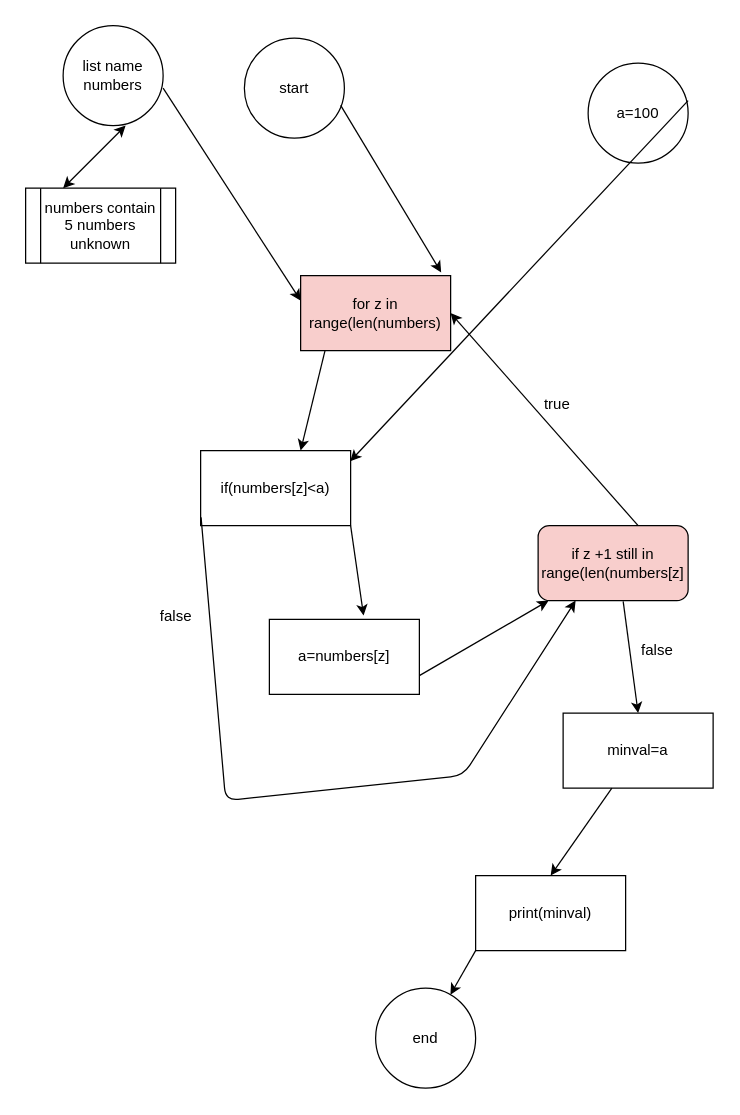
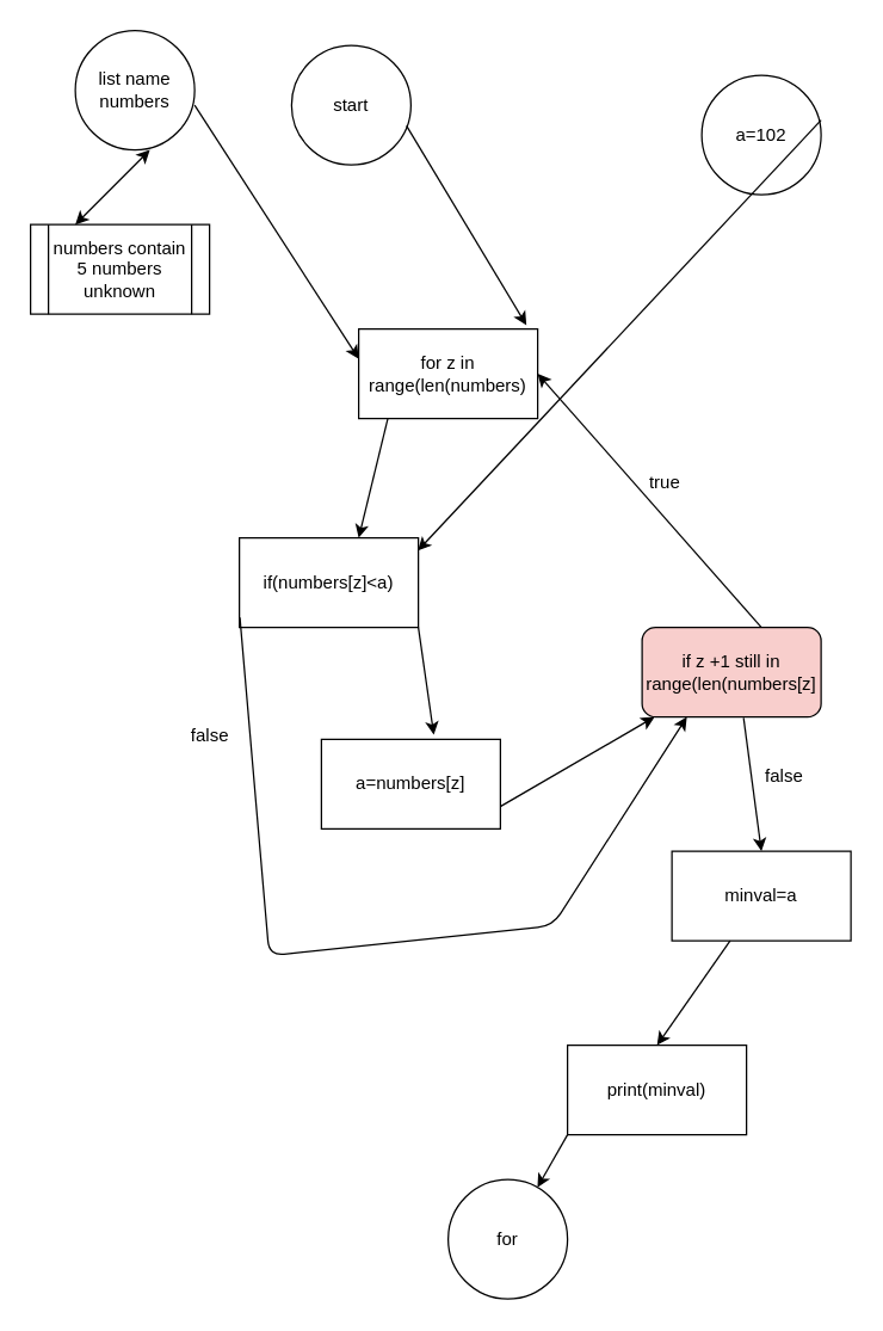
  <mxCell id="0" />
  <mxCell id="1" parent="0" />
  <mxCell id="2" value="start" style="ellipse;whiteSpace=wrap;html=1;aspect=fixed;" vertex="1" parent="1"><mxGeometry x="195" y="30" width="80" height="80" as="geometry" /></mxCell>
  <mxCell id="3" value="list name numbers" style="ellipse;whiteSpace=wrap;html=1;aspect=fixed;" vertex="1" parent="1"><mxGeometry x="50" y="20" width="80" height="80" as="geometry" /></mxCell>
  <mxCell id="4" value="numbers contain 5 numbers unknown" style="shape=process;whiteSpace=wrap;html=1;backgroundOutline=1;" vertex="1" parent="1"><mxGeometry x="20" y="150" width="120" height="60" as="geometry" /></mxCell>
  <mxCell id="5" value="" style="endArrow=classic;startArrow=classic;html=1;" edge="1" parent="1"><mxGeometry width="50" height="50" relative="1" as="geometry"><mxPoint x="50" y="150" as="sourcePoint" /><mxPoint x="100" y="100" as="targetPoint" /></mxGeometry></mxCell>
  <mxCell id="6" value="" style="endArrow=classic;html=1;" edge="1" parent="1"><mxGeometry width="50" height="50" relative="1" as="geometry"><mxPoint x="130" y="70" as="sourcePoint" /><mxPoint x="240" y="240" as="targetPoint" /></mxGeometry></mxCell>
  <mxCell id="7" value="" style="endArrow=classic;html=1;exitX=0.963;exitY=0.673;exitDx=0;exitDy=0;exitPerimeter=0;entryX=0.937;entryY=-0.043;entryDx=0;entryDy=0;entryPerimeter=0;" edge="1" parent="1" source="2" target="8"><mxGeometry width="50" height="50" relative="1" as="geometry"><mxPoint x="310" y="20" as="sourcePoint" /><mxPoint x="350" y="210" as="targetPoint" /></mxGeometry></mxCell>
- <mxCell id="8" value="for z in range(len(numbers)" style="rounded=0;whiteSpace=wrap;html=1;fillColor=#f8cecc;" vertex="1" parent="1"><mxGeometry x="240" y="220" width="120" height="60" as="geometry" /></mxCell>
- <mxCell id="9" value="a=100" style="ellipse;whiteSpace=wrap;html=1;aspect=fixed;" vertex="1" parent="1"><mxGeometry x="470" y="50" width="80" height="80" as="geometry" /></mxCell>
+ <mxCell id="8" value="for z in range(len(numbers)" style="rounded=0;whiteSpace=wrap;html=1;" vertex="1" parent="1"><mxGeometry x="240" y="220" width="120" height="60" as="geometry" /></mxCell>
+ <mxCell id="9" value="a=102" style="ellipse;whiteSpace=wrap;html=1;aspect=fixed;" vertex="1" parent="1"><mxGeometry x="470" y="50" width="80" height="80" as="geometry" /></mxCell>
  <mxCell id="10" value="" style="endArrow=classic;html=1;exitX=0.163;exitY=0.997;exitDx=0;exitDy=0;exitPerimeter=0;" edge="1" parent="1" source="8"><mxGeometry width="50" height="50" relative="1" as="geometry"><mxPoint x="230" y="360" as="sourcePoint" /><mxPoint x="240" y="360" as="targetPoint" /></mxGeometry></mxCell>
  <mxCell id="11" value="if(numbers[z]&amp;lt;a)" style="rounded=0;whiteSpace=wrap;html=1;" vertex="1" parent="1"><mxGeometry x="160" y="360" width="120" height="60" as="geometry" /></mxCell>
  <mxCell id="12" value="" style="endArrow=classic;html=1;entryX=0.997;entryY=0.143;entryDx=0;entryDy=0;entryPerimeter=0;" edge="1" parent="1" target="11"><mxGeometry width="50" height="50" relative="1" as="geometry"><mxPoint x="550" y="80" as="sourcePoint" /><mxPoint x="600" y="30" as="targetPoint" /></mxGeometry></mxCell>
  <mxCell id="13" value="a=numbers[z]" style="rounded=0;whiteSpace=wrap;html=1;" vertex="1" parent="1"><mxGeometry x="215" y="495" width="120" height="60" as="geometry" /></mxCell>
  <mxCell id="14" value="" style="endArrow=classic;html=1;entryX=0.628;entryY=-0.05;entryDx=0;entryDy=0;entryPerimeter=0;" edge="1" parent="1" target="13"><mxGeometry width="50" height="50" relative="1" as="geometry"><mxPoint x="280" y="420" as="sourcePoint" /><mxPoint x="330" y="370" as="targetPoint" /></mxGeometry></mxCell>
  <mxCell id="15" value="if z +1 still in range(len(numbers[z]" style="rounded=1;whiteSpace=wrap;html=1;fillColor=#f8cecc;" vertex="1" parent="1"><mxGeometry x="430" y="420" width="120" height="60" as="geometry" /></mxCell>
  <mxCell id="16" value="" style="endArrow=classic;html=1;exitX=1;exitY=0.75;exitDx=0;exitDy=0;" edge="1" parent="1" source="13" target="15"><mxGeometry width="50" height="50" relative="1" as="geometry"><mxPoint x="350" y="530" as="sourcePoint" /><mxPoint x="400" y="480" as="targetPoint" /></mxGeometry></mxCell>
  <mxCell id="17" value="" style="endArrow=classic;html=1;entryX=1;entryY=0.5;entryDx=0;entryDy=0;" edge="1" parent="1" target="8"><mxGeometry width="50" height="50" relative="1" as="geometry"><mxPoint x="510" y="420" as="sourcePoint" /><mxPoint x="560" y="370" as="targetPoint" /></mxGeometry></mxCell>
  <mxCell id="18" value="" style="endArrow=classic;html=1;exitX=0.567;exitY=1.01;exitDx=0;exitDy=0;exitPerimeter=0;" edge="1" parent="1" source="15"><mxGeometry width="50" height="50" relative="1" as="geometry"><mxPoint x="500" y="560" as="sourcePoint" /><mxPoint x="510" y="570" as="targetPoint" /></mxGeometry></mxCell>
  <mxCell id="19" value="minval=a" style="rounded=0;whiteSpace=wrap;html=1;" vertex="1" parent="1"><mxGeometry x="450" y="570" width="120" height="60" as="geometry" /></mxCell>
  <mxCell id="20" value="false" style="text;html=1;align=center;verticalAlign=middle;resizable=0;points=[];autosize=1;strokeColor=none;fillColor=none;" vertex="1" parent="1"><mxGeometry x="500" y="505" width="50" height="30" as="geometry" /></mxCell>
  <mxCell id="21" value="true" style="text;html=1;align=center;verticalAlign=middle;resizable=0;points=[];autosize=1;strokeColor=none;fillColor=none;" vertex="1" parent="1"><mxGeometry x="425" y="308" width="40" height="30" as="geometry" /></mxCell>
  <mxCell id="22" value="print(minval)" style="rounded=0;whiteSpace=wrap;html=1;" vertex="1" parent="1"><mxGeometry x="380" y="700" width="120" height="60" as="geometry" /></mxCell>
- <mxCell id="23" value="end" style="ellipse;whiteSpace=wrap;html=1;aspect=fixed;" vertex="1" parent="1"><mxGeometry x="300" y="790" width="80" height="80" as="geometry" /></mxCell>
+ <mxCell id="23" value="for" style="ellipse;whiteSpace=wrap;html=1;aspect=fixed;" vertex="1" parent="1"><mxGeometry x="300" y="790" width="80" height="80" as="geometry" /></mxCell>
  <mxCell id="24" value="" style="endArrow=classic;html=1;entryX=0.5;entryY=0;entryDx=0;entryDy=0;" edge="1" parent="1" source="19" target="22"><mxGeometry width="50" height="50" relative="1" as="geometry"><mxPoint x="390" y="680" as="sourcePoint" /><mxPoint x="440" y="630" as="targetPoint" /></mxGeometry></mxCell>
  <mxCell id="25" value="" style="endArrow=classic;html=1;exitX=0;exitY=1;exitDx=0;exitDy=0;" edge="1" parent="1" source="22" target="23"><mxGeometry width="50" height="50" relative="1" as="geometry"><mxPoint x="310" y="770" as="sourcePoint" /><mxPoint x="360" y="720" as="targetPoint" /></mxGeometry></mxCell>
  <mxCell id="26" value="" style="endArrow=classic;html=1;exitX=0.003;exitY=0.89;exitDx=0;exitDy=0;exitPerimeter=0;entryX=0.25;entryY=1;entryDx=0;entryDy=0;" edge="1" parent="1" source="11" target="15"><mxGeometry width="50" height="50" relative="1" as="geometry"><mxPoint x="90" y="410" as="sourcePoint" /><mxPoint x="280" y="700" as="targetPoint" /><Array as="points"><mxPoint x="180" y="640" /><mxPoint x="370" y="620" /></Array></mxGeometry></mxCell>
  <mxCell id="27" value="false" style="text;html=1;align=center;verticalAlign=middle;resizable=0;points=[];autosize=1;strokeColor=none;fillColor=none;" vertex="1" parent="1"><mxGeometry x="115" y="478" width="50" height="30" as="geometry" /></mxCell>
